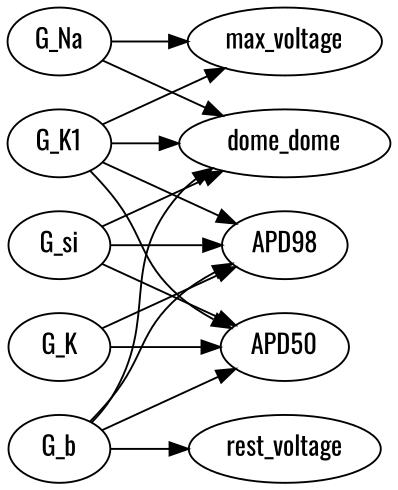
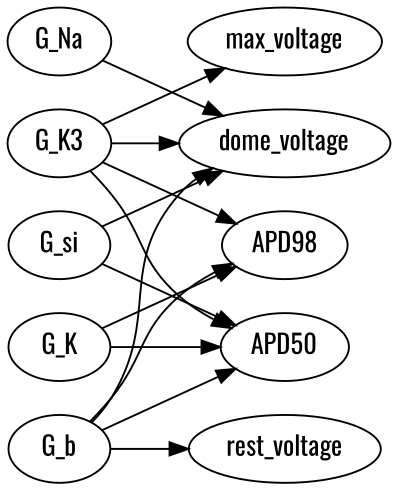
  digraph {
    fontname=Oswald
    rankdir=LR
    node [fontname=Oswald]
    edge [fontname=Oswald]
    G_Na
    max_voltage
-   dome_voltage [label=dome_dome]
+   dome_voltage
    G_si
    APD50
    n6 [label=APD98]
    G_K
-   G_K1
+   G_K1 [label=G_K3]
    G_b
    rest_voltage
-   G_Na -> max_voltage
    G_Na -> dome_voltage
    G_si -> dome_voltage
    G_si -> APD50
-   G_si -> n6
    G_K -> APD50
    G_K -> n6
    G_K1 -> max_voltage
    G_K1 -> dome_voltage
    G_K1 -> APD50
    G_K1 -> n6
    G_b -> dome_voltage
    G_b -> APD50
    G_b -> n6
    G_b -> rest_voltage
  }
